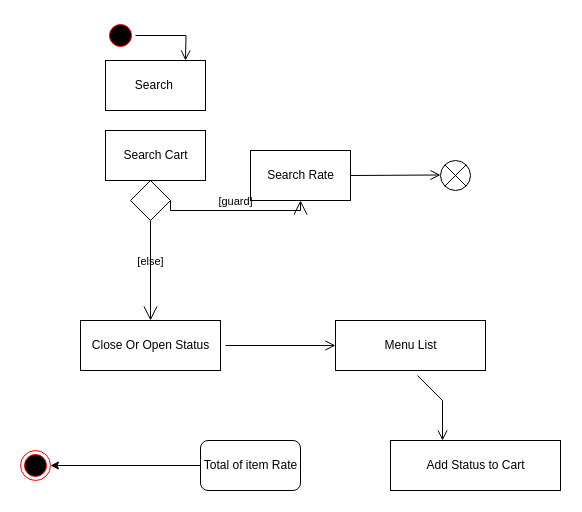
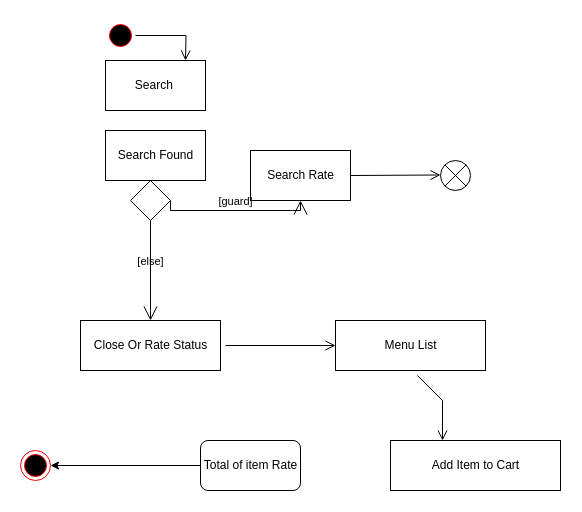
  <mxCell id="0" />
  <mxCell id="1" parent="0" />
  <mxCell id="2" value="Search&amp;nbsp;" style="html=1;dashed=0;whitespace=wrap;" vertex="1" parent="1"><mxGeometry x="105" y="60" width="100" height="50" as="geometry" /></mxCell>
  <mxCell id="3" value="Search Rate" style="html=1;dashed=0;whitespace=wrap;" vertex="1" parent="1"><mxGeometry x="250" y="150" width="100" height="50" as="geometry" /></mxCell>
  <mxCell id="4" value="" style="shape=mxgraph.lean_mapping.electronic_info_flow_edge;html=1;rounded=0;exitX=1;exitY=0.5;exitDx=0;exitDy=0;startArrow=none;" edge="1" parent="1"><mxGeometry width="160" relative="1" as="geometry"><mxPoint x="470" y="175" as="sourcePoint" /><mxPoint x="450" y="180" as="targetPoint" /><Array as="points"><mxPoint x="540" y="140" /></Array></mxGeometry></mxCell>
  <mxCell id="5" value="" style="ellipse;html=1;shape=startState;fillColor=#000000;strokeColor=#ff0000;" vertex="1" parent="1"><mxGeometry x="105" y="20" width="30" height="30" as="geometry" /></mxCell>
  <mxCell id="6" value="" style="edgeStyle=orthogonalEdgeStyle;html=1;verticalAlign=bottom;endArrow=open;endSize=8;strokeColor=#000000;rounded=0;" edge="1" source="5" parent="1"><mxGeometry relative="1" as="geometry"><mxPoint x="185" y="60" as="targetPoint" /></mxGeometry></mxCell>
  <mxCell id="7" value="" style="endArrow=open;startArrow=none;endFill=0;startFill=0;endSize=8;html=1;verticalAlign=bottom;labelBackgroundColor=none;strokeWidth=1;rounded=0;" edge="1" parent="1"><mxGeometry width="160" relative="1" as="geometry"><mxPoint x="350" y="175" as="sourcePoint" /><mxPoint x="440" y="174.5" as="targetPoint" /></mxGeometry></mxCell>
  <mxCell id="8" value="" style="shape=rhombus;html=1;verticalLabelPosition=bottom;verticalAlignment=top;" vertex="1" parent="1"><mxGeometry x="130" y="180" width="40" height="40" as="geometry" /></mxCell>
  <mxCell id="9" value="" style="edgeStyle=elbowEdgeStyle;html=1;elbow=horizontal;align=right;verticalAlign=bottom;endArrow=none;rounded=0;labelBackgroundColor=none;startArrow=open;startSize=12;strokeColor=#000000;" edge="1" source="8" parent="1"><mxGeometry relative="1" as="geometry"><mxPoint x="130" y="190" as="targetPoint" /><Array as="points"><mxPoint x="150" y="190" /><mxPoint x="150" y="150" /></Array></mxGeometry></mxCell>
  <mxCell id="10" value="[guard]" style="edgeStyle=elbowEdgeStyle;html=1;elbow=vertical;verticalAlign=bottom;endArrow=open;rounded=0;labelBackgroundColor=none;endSize=12;strokeColor=#000000;exitX=1;exitY=0.5;exitDx=0;exitDy=0;entryX=0.5;entryY=1;entryDx=0;entryDy=0;" edge="1" source="8" parent="1" target="3"><mxGeometry relative="1" as="geometry"><mxPoint x="250" y="180" as="targetPoint" /><Array as="points"><mxPoint x="220" y="210" /></Array></mxGeometry></mxCell>
  <mxCell id="11" value="[else]" style="edgeStyle=elbowEdgeStyle;html=1;elbow=vertical;verticalAlign=bottom;endArrow=open;rounded=0;labelBackgroundColor=none;endSize=12;strokeColor=#000000;" edge="1" source="8" parent="1"><mxGeometry relative="1" as="geometry"><mxPoint x="150" y="320" as="targetPoint" /><Array as="points"><mxPoint x="120" y="310" /></Array></mxGeometry></mxCell>
- <mxCell id="12" value="Close Or Open Status" style="html=1;dashed=0;whitespace=wrap;" vertex="1" parent="1"><mxGeometry x="80" y="320" width="140" height="50" as="geometry" /></mxCell>
+ <mxCell id="12" value="Close Or Rate Status" style="html=1;dashed=0;whitespace=wrap;" vertex="1" parent="1"><mxGeometry x="80" y="320" width="140" height="50" as="geometry" /></mxCell>
  <mxCell id="13" value="Menu List" style="html=1;dashed=0;whitespace=wrap;" vertex="1" parent="1"><mxGeometry x="335" y="320" width="150" height="50" as="geometry" /></mxCell>
  <mxCell id="14" value="" style="endArrow=open;startArrow=none;endFill=0;startFill=0;endSize=8;html=1;verticalAlign=bottom;labelBackgroundColor=none;strokeWidth=1;rounded=0;entryX=0;entryY=0.5;entryDx=0;entryDy=0;" edge="1" parent="1" target="13"><mxGeometry width="160" relative="1" as="geometry"><mxPoint x="225" y="345" as="sourcePoint" /><mxPoint x="315" y="344.5" as="targetPoint" /></mxGeometry></mxCell>
  <mxCell id="15" style="edgeStyle=orthogonalEdgeStyle;rounded=0;orthogonalLoop=1;jettySize=auto;html=1;strokeColor=#000000;" edge="1" parent="1" source="16" target="19"><mxGeometry relative="1" as="geometry" /></mxCell>
  <mxCell id="16" value="Total of item Rate" style="html=1;dashed=0;whitespace=wrap;rounded=1;" vertex="1" parent="1"><mxGeometry x="200" y="440" width="100" height="50" as="geometry" /></mxCell>
- <mxCell id="17" value="Add Status to Cart" style="html=1;dashed=0;whitespace=wrap;" vertex="1" parent="1"><mxGeometry x="390" y="440" width="170" height="50" as="geometry" /></mxCell>
+ <mxCell id="17" value="Add Item to Cart" style="html=1;dashed=0;whitespace=wrap;" vertex="1" parent="1"><mxGeometry x="390" y="440" width="170" height="50" as="geometry" /></mxCell>
  <mxCell id="18" value="" style="endArrow=open;startArrow=none;endFill=0;startFill=0;endSize=8;html=1;verticalAlign=bottom;labelBackgroundColor=none;strokeWidth=1;rounded=0;exitX=0.547;exitY=1.1;exitDx=0;exitDy=0;exitPerimeter=0;" edge="1" parent="1" source="13"><mxGeometry width="160" relative="1" as="geometry"><mxPoint x="390" y="390" as="sourcePoint" /><mxPoint x="442" y="440" as="targetPoint" /><Array as="points"><mxPoint x="442" y="400" /></Array></mxGeometry></mxCell>
  <mxCell id="19" value="" style="ellipse;html=1;shape=endState;fillColor=#000000;strokeColor=#ff0000;" vertex="1" parent="1"><mxGeometry x="20" y="450" width="30" height="30" as="geometry" /></mxCell>
- <mxCell id="20" value="Search Cart" style="html=1;dashed=0;whitespace=wrap;" vertex="1" parent="1"><mxGeometry x="105" y="130" width="100" height="50" as="geometry" /></mxCell>
+ <mxCell id="20" value="Search Found" style="html=1;dashed=0;whitespace=wrap;" vertex="1" parent="1"><mxGeometry x="105" y="130" width="100" height="50" as="geometry" /></mxCell>
  <mxCell id="21" value="" style="shape=sumEllipse;perimeter=ellipsePerimeter;whiteSpace=wrap;html=1;backgroundOutline=1;" vertex="1" parent="1"><mxGeometry x="440" y="160" width="30" height="30" as="geometry" /></mxCell>
